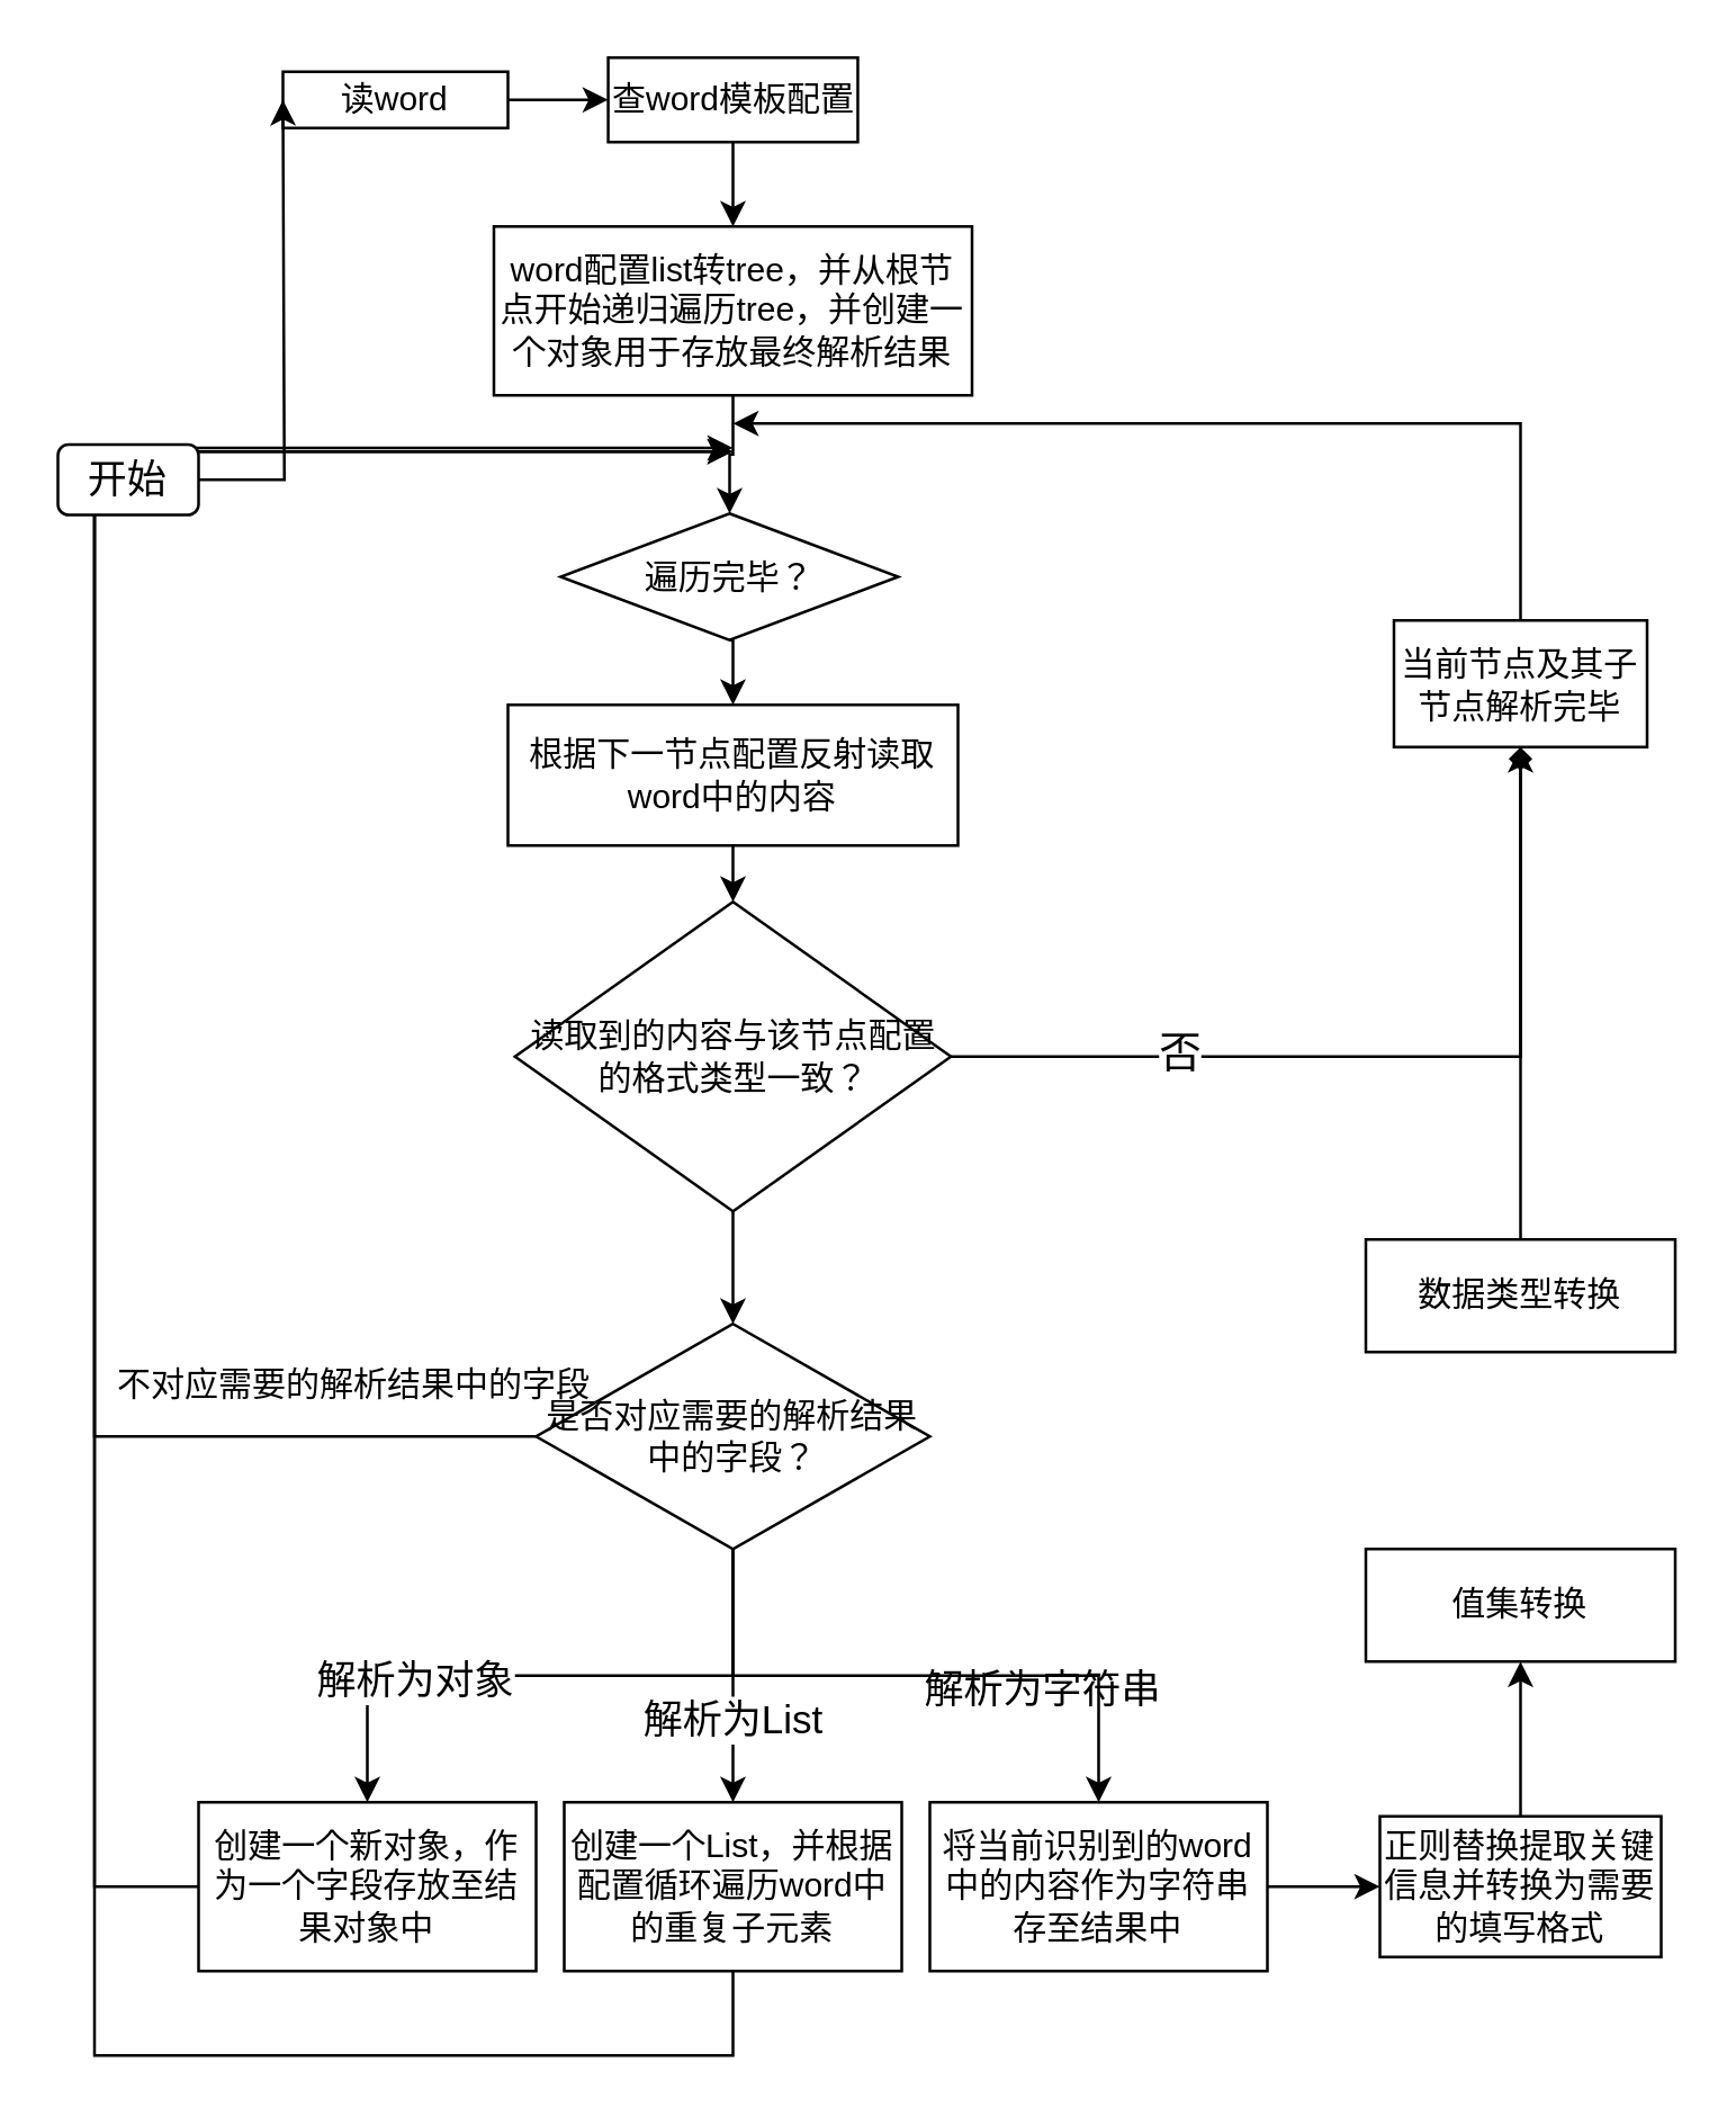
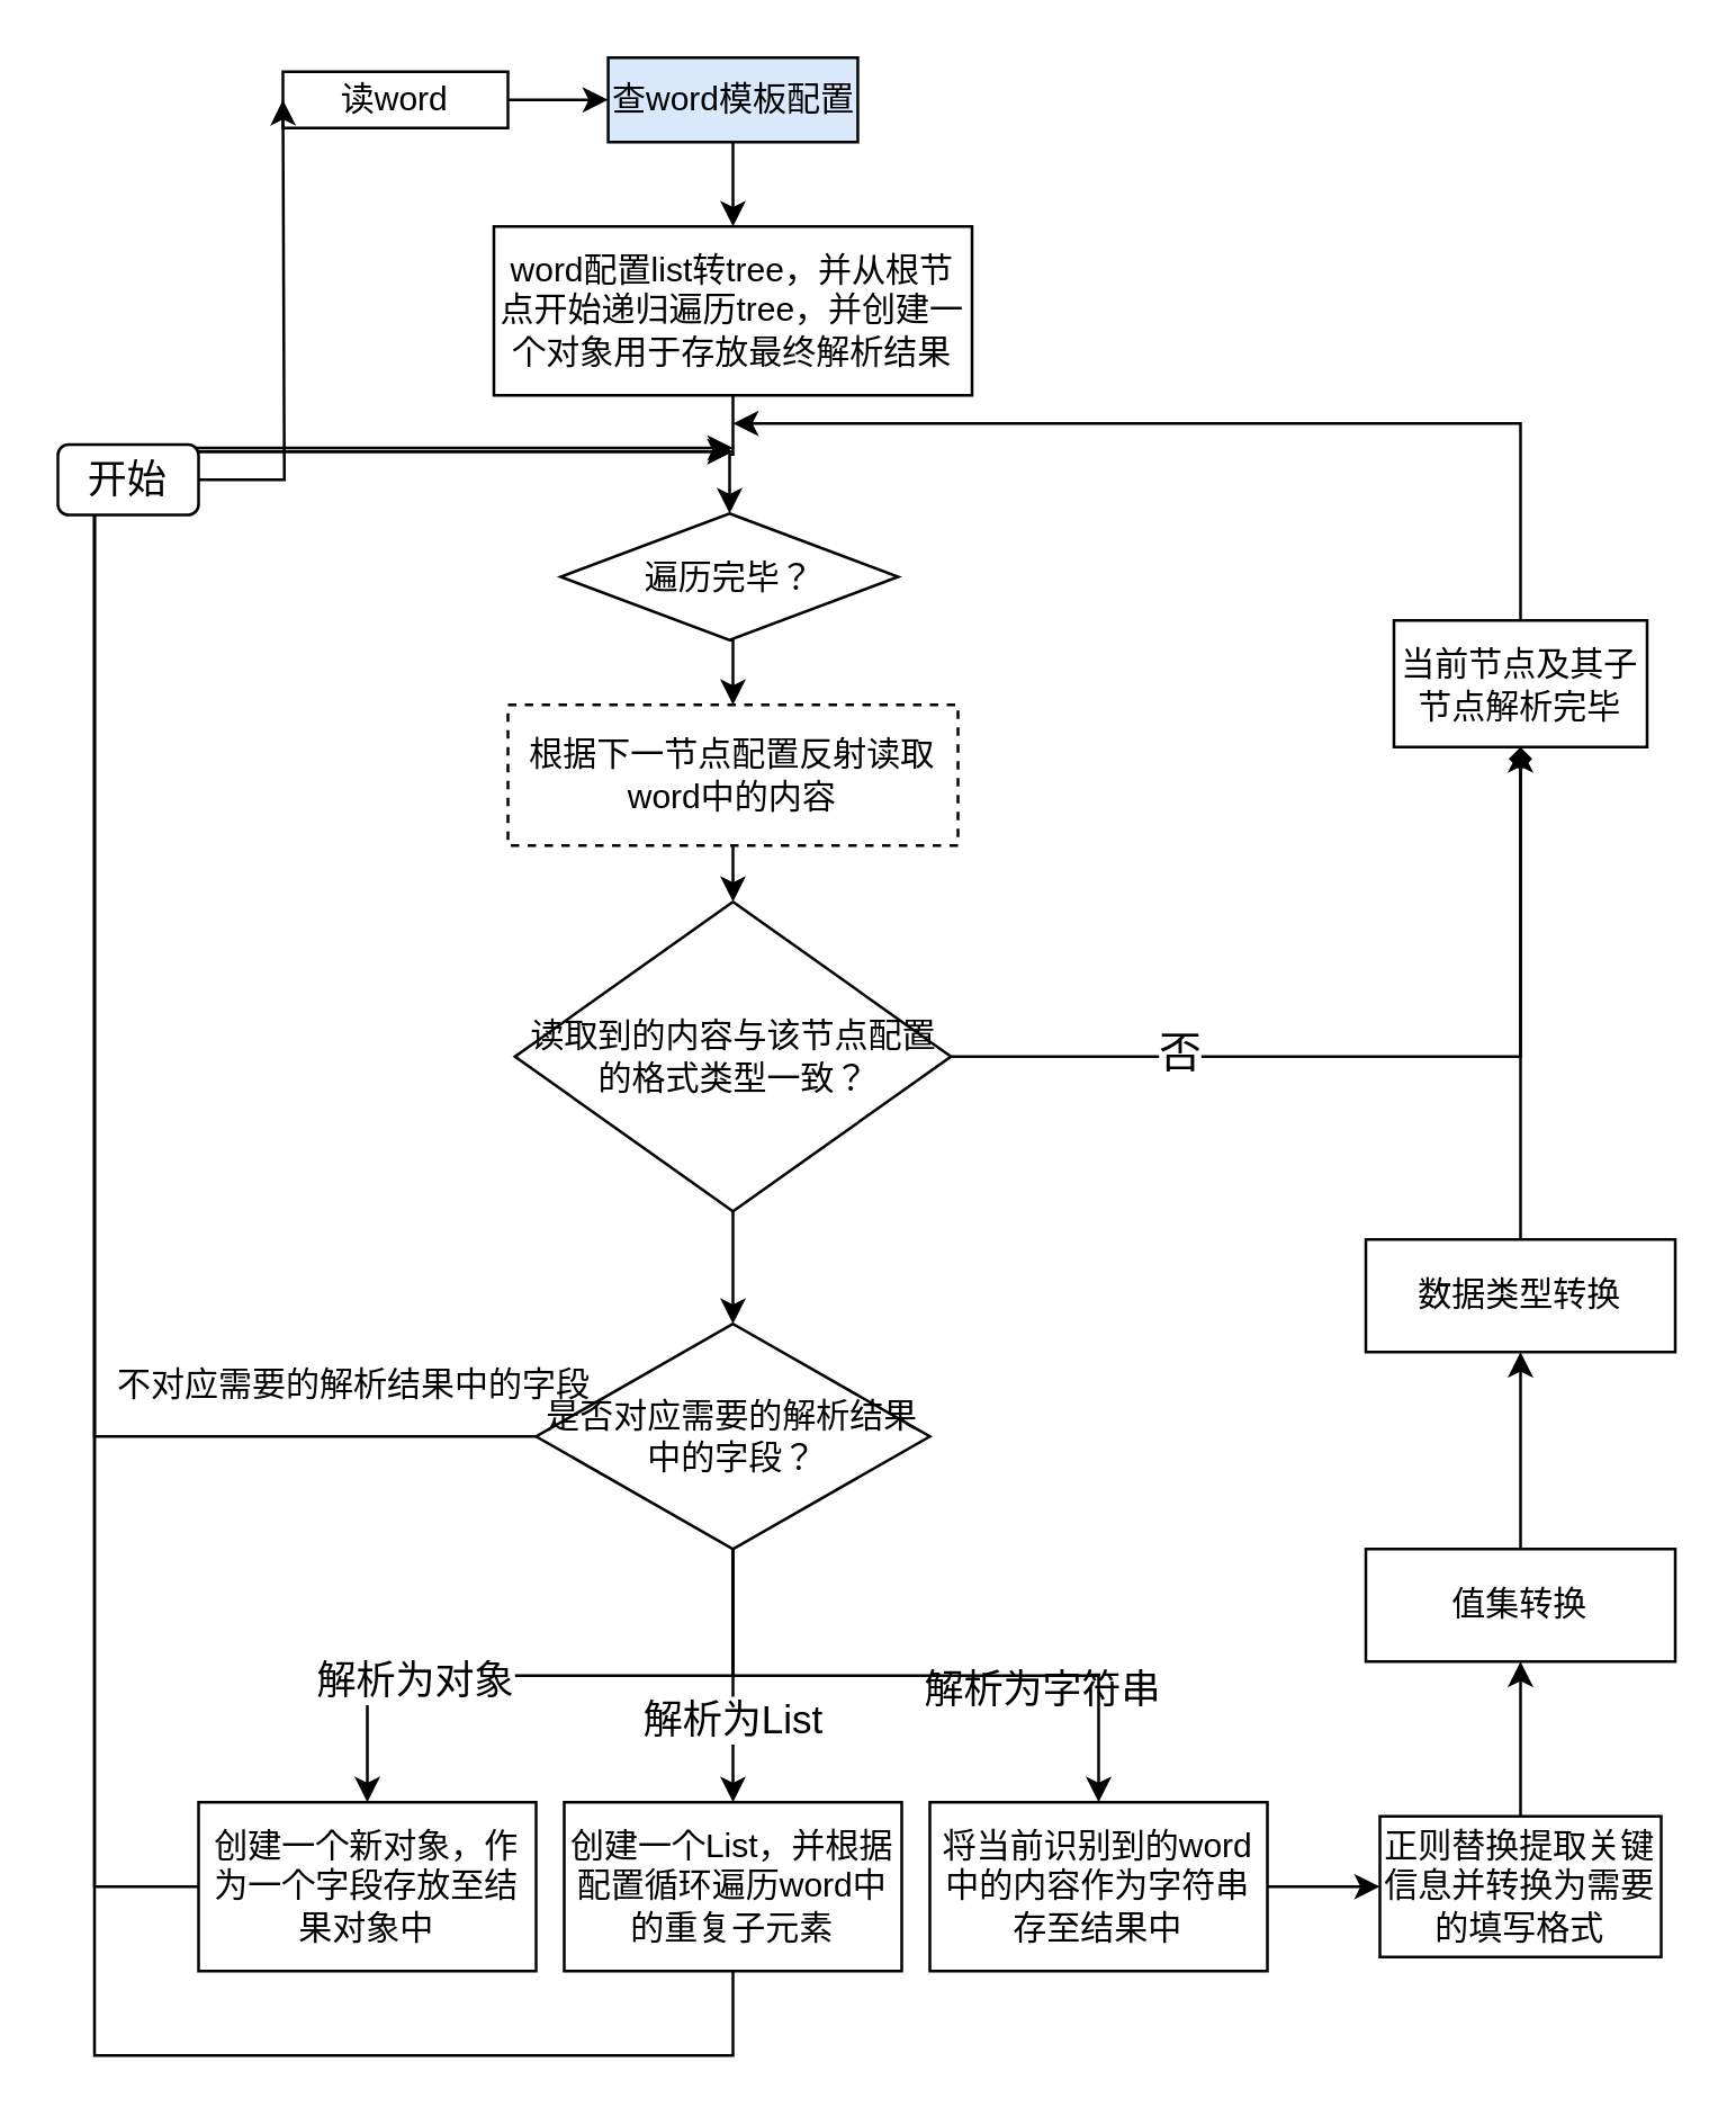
  <mxCell id="0" />
  <mxCell id="1" parent="0" />
  <mxCell id="2" value="" style="edgeStyle=orthogonalEdgeStyle;rounded=0;orthogonalLoop=1;jettySize=auto;html=1;" edge="1" parent="1" source="3" target="5"><mxGeometry relative="1" as="geometry" /></mxCell>
  <mxCell id="3" value="读word" style="rounded=0;whiteSpace=wrap;html=1;" vertex="1" parent="1"><mxGeometry x="100" y="25" width="80" height="20" as="geometry" /></mxCell>
  <mxCell id="4" value="" style="edgeStyle=orthogonalEdgeStyle;rounded=0;orthogonalLoop=1;jettySize=auto;html=1;" edge="1" parent="1" source="5" target="8"><mxGeometry relative="1" as="geometry" /></mxCell>
- <mxCell id="5" value="查word模板配置" style="rounded=0;whiteSpace=wrap;html=1;" vertex="1" parent="1"><mxGeometry x="215.63" y="20" width="88.75" height="30" as="geometry" /></mxCell>
+ <mxCell id="5" value="查word模板配置" style="rounded=0;whiteSpace=wrap;html=1;fillColor=#dae8fc;" vertex="1" parent="1"><mxGeometry x="215.63" y="20" width="88.75" height="30" as="geometry" /></mxCell>
  <mxCell id="6" value="" style="edgeStyle=orthogonalEdgeStyle;rounded=0;orthogonalLoop=1;jettySize=auto;html=1;exitX=0.5;exitY=1;exitDx=0;exitDy=0;entryX=0.5;entryY=0;entryDx=0;entryDy=0;" edge="1" parent="1" source="23" target="25"><mxGeometry relative="1" as="geometry"><mxPoint x="257.5" y="220" as="sourcePoint" /><mxPoint x="260" y="260" as="targetPoint" /></mxGeometry></mxCell>
  <mxCell id="7" value="" style="edgeStyle=orthogonalEdgeStyle;rounded=0;orthogonalLoop=1;jettySize=auto;html=1;" edge="1" parent="1" source="8" target="23"><mxGeometry relative="1" as="geometry" /></mxCell>
  <mxCell id="8" value="word配置list转tree，并从根节点开始递归遍历tree，并创建一个对象用于存放最终解析结果" style="rounded=0;whiteSpace=wrap;html=1;" vertex="1" parent="1"><mxGeometry x="175" y="80" width="170" height="60" as="geometry" /></mxCell>
  <mxCell id="9" style="edgeStyle=orthogonalEdgeStyle;rounded=0;orthogonalLoop=1;jettySize=auto;html=1;exitX=1;exitY=0.5;exitDx=0;exitDy=0;entryX=0.5;entryY=1;entryDx=0;entryDy=0;" edge="1" parent="1" source="12" target="14"><mxGeometry relative="1" as="geometry"><mxPoint x="560" y="300" as="targetPoint" /><Array as="points"><mxPoint x="540" y="375" /></Array></mxGeometry></mxCell>
  <mxCell id="10" value="否" style="edgeLabel;html=1;align=center;verticalAlign=middle;resizable=0;points=[];fontSize=15;" vertex="1" connectable="0" parent="9"><mxGeometry x="-0.484" y="3" relative="1" as="geometry"><mxPoint as="offset" /></mxGeometry></mxCell>
  <mxCell id="11" value="" style="edgeStyle=orthogonalEdgeStyle;rounded=0;orthogonalLoop=1;jettySize=auto;html=1;entryX=0.5;entryY=0;entryDx=0;entryDy=0;" edge="1" parent="1" source="12" target="22"><mxGeometry relative="1" as="geometry"><mxPoint x="257.5" y="510" as="targetPoint" /></mxGeometry></mxCell>
  <mxCell id="12" value="读取到的内容与该节点配置的格式类型一致？" style="rhombus;whiteSpace=wrap;html=1;rounded=0;" vertex="1" parent="1"><mxGeometry x="182.5" y="320" width="155" height="110" as="geometry" /></mxCell>
  <mxCell id="13" style="edgeStyle=orthogonalEdgeStyle;rounded=0;orthogonalLoop=1;jettySize=auto;html=1;exitX=0.5;exitY=0;exitDx=0;exitDy=0;" edge="1" parent="1" source="14"><mxGeometry relative="1" as="geometry"><mxPoint x="260" y="150" as="targetPoint" /><mxPoint x="620" y="200" as="sourcePoint" /><Array as="points"><mxPoint x="540" y="150" /></Array></mxGeometry></mxCell>
  <mxCell id="14" value="当前节点及其子节点解析完毕" style="whiteSpace=wrap;html=1;" vertex="1" parent="1"><mxGeometry x="495" y="220" width="90" height="45" as="geometry" /></mxCell>
  <mxCell id="15" value="解析为字符串" style="edgeStyle=orthogonalEdgeStyle;rounded=0;orthogonalLoop=1;jettySize=auto;html=1;fontSize=14;" edge="1" parent="1" source="22" target="27"><mxGeometry x="0.111" y="110" relative="1" as="geometry"><Array as="points"><mxPoint x="260" y="620" /><mxPoint x="260" y="620" /></Array><mxPoint as="offset" /></mxGeometry></mxCell>
  <mxCell id="16" value="" style="edgeStyle=orthogonalEdgeStyle;rounded=0;orthogonalLoop=1;jettySize=auto;html=1;" edge="1" parent="1" source="22" target="29"><mxGeometry relative="1" as="geometry" /></mxCell>
  <mxCell id="17" value="解析为对象" style="edgeLabel;html=1;align=center;verticalAlign=middle;resizable=0;points=[];spacing=16;spacingTop=-3;fontSize=14;" vertex="1" connectable="0" parent="16"><mxGeometry x="0.446" y="3" relative="1" as="geometry"><mxPoint as="offset" /></mxGeometry></mxCell>
  <mxCell id="18" value="" style="edgeStyle=orthogonalEdgeStyle;rounded=0;orthogonalLoop=1;jettySize=auto;html=1;" edge="1" parent="1" source="22" target="31"><mxGeometry relative="1" as="geometry" /></mxCell>
  <mxCell id="19" value="解析为List" style="edgeLabel;html=1;align=center;verticalAlign=middle;resizable=0;points=[];fontSize=14;" vertex="1" connectable="0" parent="18"><mxGeometry x="0.458" y="-2" relative="1" as="geometry"><mxPoint x="-116" y="13" as="offset" /></mxGeometry></mxCell>
  <mxCell id="20" value="" style="edgeStyle=orthogonalEdgeStyle;rounded=0;orthogonalLoop=1;jettySize=auto;html=1;" edge="1" parent="1" source="22"><mxGeometry relative="1" as="geometry"><mxPoint x="260" y="160" as="targetPoint" /><Array as="points"><mxPoint x="33" y="510" /><mxPoint x="33" y="160" /></Array></mxGeometry></mxCell>
  <mxCell id="21" value="不对应需要的解析结果中的字段" style="edgeLabel;html=1;align=center;verticalAlign=middle;resizable=0;points=[];fontSize=12;" vertex="1" connectable="0" parent="20"><mxGeometry x="0.749" y="2" relative="1" as="geometry"><mxPoint x="-44" y="333" as="offset" /></mxGeometry></mxCell>
  <mxCell id="22" value="是否对应需要的解析结果中的字段？" style="rhombus;whiteSpace=wrap;html=1;" vertex="1" parent="1"><mxGeometry x="190" y="470" width="140" height="80" as="geometry" /></mxCell>
  <mxCell id="23" value="遍历完毕？" style="rhombus;whiteSpace=wrap;html=1;rounded=0;" vertex="1" parent="1"><mxGeometry x="198.75" y="182" width="120" height="45" as="geometry" /></mxCell>
  <mxCell id="24" style="edgeStyle=orthogonalEdgeStyle;rounded=0;orthogonalLoop=1;jettySize=auto;html=1;exitX=0.5;exitY=1;exitDx=0;exitDy=0;entryX=0.5;entryY=0;entryDx=0;entryDy=0;" edge="1" parent="1" source="25" target="12"><mxGeometry relative="1" as="geometry" /></mxCell>
- <mxCell id="25" value="根据下一节点配置反射读取word中的内容" style="rounded=0;whiteSpace=wrap;html=1;" vertex="1" parent="1"><mxGeometry x="180" y="250" width="160" height="50" as="geometry" /></mxCell>
+ <mxCell id="25" value="根据下一节点配置反射读取word中的内容" style="rounded=0;whiteSpace=wrap;html=1;dashed=1;" vertex="1" parent="1"><mxGeometry x="180" y="250" width="160" height="50" as="geometry" /></mxCell>
  <mxCell id="26" style="edgeStyle=orthogonalEdgeStyle;rounded=0;orthogonalLoop=1;jettySize=auto;html=1;fontSize=14;" edge="1" parent="1" source="27"><mxGeometry relative="1" as="geometry"><mxPoint x="260" y="158.667" as="targetPoint" /><Array as="points"><mxPoint x="260" y="730" /><mxPoint x="33" y="730" /><mxPoint x="33" y="159" /></Array></mxGeometry></mxCell>
  <mxCell id="27" value="创建一个List，并根据配置循环遍历word中的重复子元素" style="whiteSpace=wrap;html=1;" vertex="1" parent="1"><mxGeometry x="200" y="640" width="120" height="60" as="geometry" /></mxCell>
  <mxCell id="28" style="edgeStyle=orthogonalEdgeStyle;rounded=0;orthogonalLoop=1;jettySize=auto;html=1;fontSize=14;" edge="1" parent="1" source="29"><mxGeometry relative="1" as="geometry"><mxPoint x="260" y="160" as="targetPoint" /><Array as="points"><mxPoint x="33" y="670" /><mxPoint x="33" y="160" /></Array></mxGeometry></mxCell>
  <mxCell id="29" value="创建一个新对象，作为一个字段存放至结果对象中" style="whiteSpace=wrap;html=1;" vertex="1" parent="1"><mxGeometry x="70" y="640" width="120" height="60" as="geometry" /></mxCell>
  <mxCell id="30" value="" style="edgeStyle=orthogonalEdgeStyle;rounded=0;orthogonalLoop=1;jettySize=auto;html=1;fontSize=14;" edge="1" parent="1" source="31" target="33"><mxGeometry relative="1" as="geometry" /></mxCell>
  <mxCell id="31" value="将当前识别到的word中的内容作为字符串存至结果中" style="whiteSpace=wrap;html=1;" vertex="1" parent="1"><mxGeometry x="330" y="640" width="120" height="60" as="geometry" /></mxCell>
  <mxCell id="32" value="" style="edgeStyle=orthogonalEdgeStyle;rounded=0;orthogonalLoop=1;jettySize=auto;html=1;fontSize=14;" edge="1" parent="1" source="33" target="35"><mxGeometry relative="1" as="geometry" /></mxCell>
  <mxCell id="33" value="正则替换提取关键信息并转换为需要的填写格式" style="whiteSpace=wrap;html=1;" vertex="1" parent="1"><mxGeometry x="490" y="645" width="100" height="50" as="geometry" /></mxCell>
+ <mxCell id="34" value="" style="edgeStyle=orthogonalEdgeStyle;rounded=0;orthogonalLoop=1;jettySize=auto;html=1;fontSize=14;" edge="1" parent="1" source="35" target="37"><mxGeometry relative="1" as="geometry" /></mxCell>
  <mxCell id="35" value="值集转换" style="whiteSpace=wrap;html=1;" vertex="1" parent="1"><mxGeometry x="485" y="550" width="110" height="40" as="geometry" /></mxCell>
  <mxCell id="36" style="edgeStyle=orthogonalEdgeStyle;rounded=0;orthogonalLoop=1;jettySize=auto;html=1;fontSize=14;entryX=0.5;entryY=1;entryDx=0;entryDy=0;endArrow=diamond;" edge="1" parent="1" source="37" target="14"><mxGeometry relative="1" as="geometry"><mxPoint x="560" y="270" as="targetPoint" /></mxGeometry></mxCell>
  <mxCell id="37" value="数据类型转换" style="whiteSpace=wrap;html=1;" vertex="1" parent="1"><mxGeometry x="485" y="440" width="110" height="40" as="geometry" /></mxCell>
  <mxCell id="38" value="" style="edgeStyle=orthogonalEdgeStyle;rounded=0;orthogonalLoop=1;jettySize=auto;html=1;fontSize=14;" edge="1" parent="1" source="39"><mxGeometry relative="1" as="geometry"><mxPoint x="100" y="35" as="targetPoint" /></mxGeometry></mxCell>
  <mxCell id="39" value="开始" style="rounded=1;whiteSpace=wrap;html=1;fontSize=14;" vertex="1" parent="1"><mxGeometry x="20" y="157.5" width="50" height="25" as="geometry" /></mxCell>
